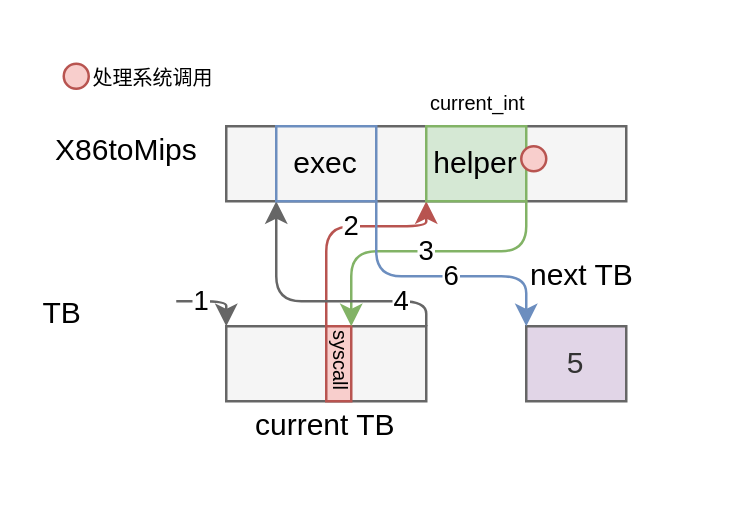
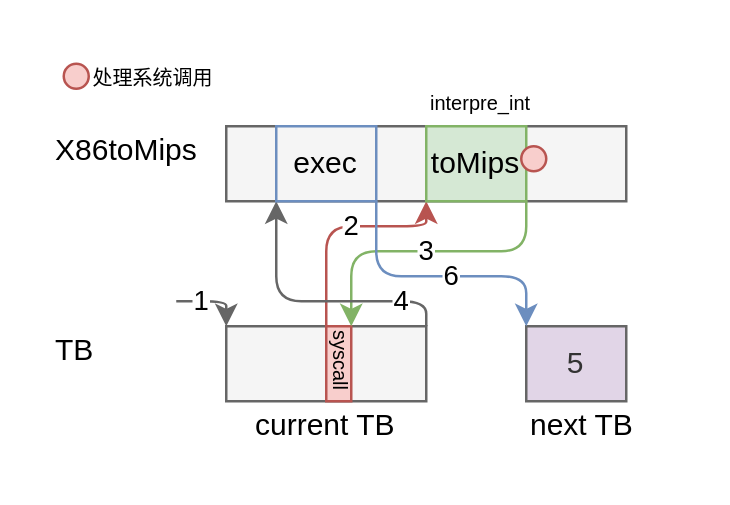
  <mxCell id="0" />
  <mxCell id="1" parent="0" />
  <mxCell id="2" value="" style="rounded=0;whiteSpace=wrap;html=1;fillColor=#f5f5f5;strokeColor=#666666;fontColor=#333333;" parent="1" vertex="1"><mxGeometry x="90" y="50" width="160" height="30" as="geometry" /></mxCell>
  <mxCell id="3" value="" style="rounded=0;whiteSpace=wrap;html=1;fillColor=#f5f5f5;strokeColor=#666666;fontColor=#333333;" parent="1" vertex="1"><mxGeometry x="90" y="130" width="80" height="30" as="geometry" /></mxCell>
  <mxCell id="4" value="&lt;span style=&quot;text-align: center ; white-space: normal&quot;&gt;X86toMips&lt;/span&gt;" style="text;html=1;resizable=0;points=[];autosize=1;align=left;verticalAlign=top;spacingTop=-4;" parent="1" vertex="1"><mxGeometry x="20" y="50" width="70" height="20" as="geometry" /></mxCell>
- <mxCell id="5" value="TB" style="text;html=1;resizable=0;points=[];autosize=1;align=left;verticalAlign=top;spacingTop=-4;" parent="1" vertex="1"><mxGeometry x="15" y="115" width="30" height="20" as="geometry" /></mxCell>
+ <mxCell id="5" value="TB" style="text;html=1;resizable=0;points=[];autosize=1;align=left;verticalAlign=top;spacingTop=-4;" parent="1" vertex="1"><mxGeometry x="20" y="130" width="30" height="20" as="geometry" /></mxCell>
  <mxCell id="6" value="1" style="endArrow=classic;html=1;strokeWidth=1;fillColor=#f5f5f5;strokeColor=#666666;" parent="1" edge="1"><mxGeometry x="-0.337" width="50" height="50" relative="1" as="geometry"><mxPoint x="70" y="120" as="sourcePoint" /><mxPoint x="90" y="130" as="targetPoint" /><Array as="points"><mxPoint x="90" y="120" /></Array><mxPoint as="offset" /></mxGeometry></mxCell>
  <mxCell id="7" value="" style="rounded=0;whiteSpace=wrap;html=1;fillColor=#f8cecc;strokeColor=#b85450;" parent="1" vertex="1"><mxGeometry x="130" y="130" width="10" height="30" as="geometry" /></mxCell>
  <mxCell id="8" value="&lt;font style=&quot;font-size: 8px&quot;&gt;syscall&lt;/font&gt;" style="text;html=1;resizable=0;points=[];autosize=1;align=left;verticalAlign=top;spacingTop=-4;rotation=90;" parent="1" vertex="1"><mxGeometry x="117" y="140" width="40" height="20" as="geometry" /></mxCell>
  <mxCell id="9" value="2" style="endArrow=classic;html=1;strokeWidth=1;fillColor=#f8cecc;strokeColor=#b85450;" parent="1" target="2" edge="1"><mxGeometry x="-0.111" y="-10" width="50" height="50" relative="1" as="geometry"><mxPoint x="130" y="130" as="sourcePoint" /><mxPoint x="100" y="100" as="targetPoint" /><Array as="points"><mxPoint x="130" y="90" /><mxPoint x="170" y="90" /></Array><mxPoint x="10" y="-10" as="offset" /></mxGeometry></mxCell>
- <mxCell id="10" value="helper" style="rounded=0;whiteSpace=wrap;html=1;fillColor=#d5e8d4;strokeColor=#82b366;" parent="1" vertex="1"><mxGeometry x="170" y="50" width="40" height="30" as="geometry" /></mxCell>
- <mxCell id="11" value="&lt;font style=&quot;font-size: 8px&quot;&gt;current_int&lt;/font&gt;" style="text;html=1;resizable=0;points=[];autosize=1;align=left;verticalAlign=top;spacingTop=-4;" parent="1" vertex="1"><mxGeometry x="170" y="30" width="60" height="20" as="geometry" /></mxCell>
+ <mxCell id="10" value="toMips" style="rounded=0;whiteSpace=wrap;html=1;fillColor=#d5e8d4;strokeColor=#82b366;" parent="1" vertex="1"><mxGeometry x="170" y="50" width="40" height="30" as="geometry" /></mxCell>
+ <mxCell id="11" value="&lt;font style=&quot;font-size: 8px&quot;&gt;interpre_int&lt;/font&gt;" style="text;html=1;resizable=0;points=[];autosize=1;align=left;verticalAlign=top;spacingTop=-4;" parent="1" vertex="1"><mxGeometry x="170" y="30" width="60" height="20" as="geometry" /></mxCell>
  <mxCell id="12" value="3" style="endArrow=classic;html=1;strokeWidth=1;exitX=0.75;exitY=1;exitDx=0;exitDy=0;fillColor=#d5e8d4;strokeColor=#82b366;" parent="1" source="2" edge="1"><mxGeometry width="50" height="50" relative="1" as="geometry"><mxPoint x="170" y="140" as="sourcePoint" /><mxPoint x="140" y="130" as="targetPoint" /><Array as="points"><mxPoint x="210" y="100" /><mxPoint x="140" y="100" /></Array><mxPoint as="offset" /></mxGeometry></mxCell>
  <mxCell id="13" value="5" style="rounded=0;whiteSpace=wrap;html=1;fillColor=#e1d5e7;strokeColor=#666666;fontColor=#333333;" parent="1" vertex="1"><mxGeometry x="210" y="130" width="40" height="30" as="geometry" /></mxCell>
  <mxCell id="14" value="4" style="endArrow=classic;html=1;strokeWidth=1;fillColor=#f5f5f5;strokeColor=#666666;endFill=1;" parent="1" edge="1"><mxGeometry x="-0.636" width="50" height="50" relative="1" as="geometry"><mxPoint x="170" y="130" as="sourcePoint" /><mxPoint x="110" y="80" as="targetPoint" /><Array as="points"><mxPoint x="170" y="120" /><mxPoint x="110" y="120" /></Array><mxPoint as="offset" /></mxGeometry></mxCell>
  <mxCell id="15" value="current TB" style="text;html=1;resizable=0;points=[];autosize=1;align=left;verticalAlign=top;spacingTop=-4;" parent="1" vertex="1"><mxGeometry x="100" y="160" width="70" height="20" as="geometry" /></mxCell>
- <mxCell id="16" value="next TB" style="text;html=1;resizable=0;points=[];autosize=1;align=left;verticalAlign=top;spacingTop=-4;" parent="1" vertex="1"><mxGeometry x="210" y="100" width="60" height="20" as="geometry" /></mxCell>
+ <mxCell id="16" value="next TB" style="text;html=1;resizable=0;points=[];autosize=1;align=left;verticalAlign=top;spacingTop=-4;" parent="1" vertex="1"><mxGeometry x="210" y="160" width="60" height="20" as="geometry" /></mxCell>
  <mxCell id="17" value="exec" style="rounded=0;whiteSpace=wrap;html=1;fillColor=#f5f5f5;strokeColor=#6c8ebf;" parent="1" vertex="1"><mxGeometry x="110" y="50" width="40" height="30" as="geometry" /></mxCell>
  <mxCell id="18" value="6" style="endArrow=classic;html=1;fillColor=#dae8fc;strokeColor=#6c8ebf;" parent="1" edge="1"><mxGeometry x="0.091" width="50" height="50" relative="1" as="geometry"><mxPoint x="150" y="80" as="sourcePoint" /><mxPoint x="210" y="130" as="targetPoint" /><Array as="points"><mxPoint x="150" y="110" /><mxPoint x="210" y="110" /></Array><mxPoint as="offset" /></mxGeometry></mxCell>
  <mxCell id="19" value="" style="ellipse;whiteSpace=wrap;html=1;aspect=fixed;fillColor=#f8cecc;strokeColor=#b85450;" vertex="1" parent="1"><mxGeometry x="25" y="25" width="10" height="10" as="geometry" /></mxCell>
  <mxCell id="20" value="&lt;font style=&quot;font-size: 8px&quot;&gt;处理系统调用&lt;/font&gt;" style="text;html=1;resizable=0;points=[];autosize=1;align=left;verticalAlign=top;spacingTop=-4;" vertex="1" parent="1"><mxGeometry x="35" y="20" width="60" height="20" as="geometry" /></mxCell>
  <mxCell id="21" value="" style="ellipse;whiteSpace=wrap;html=1;aspect=fixed;fillColor=#f8cecc;strokeColor=#b85450;" vertex="1" parent="1"><mxGeometry x="208" y="58" width="10" height="10" as="geometry" /></mxCell>
